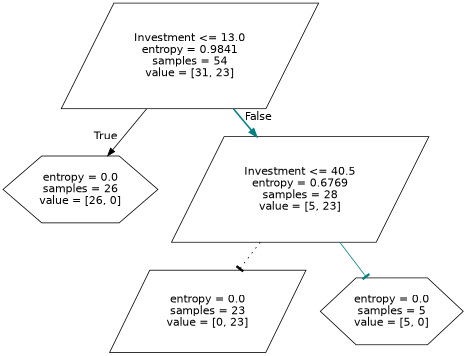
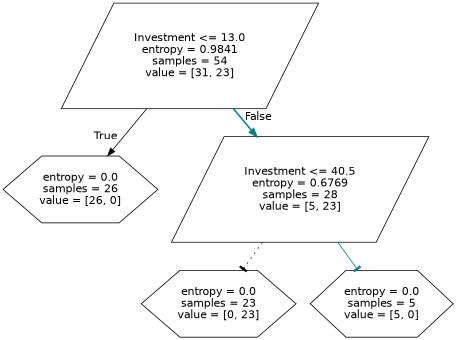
  digraph {
    fontname="DejaVu Sans"
    node [shape=parallelogram fontname="DejaVu Sans"]
    edge [color=black style=solid arrowhead=normal fontname="DejaVu Sans"]
    n1 [label="Investment <= 13.0\nentropy = 0.9841\nsamples = 54\nvalue = [31, 23]"]
    n2 [label="entropy = 0.0\nsamples = 26\nvalue = [26, 0]" shape=hexagon]
    n3 [label="Investment <= 40.5\nentropy = 0.6769\nsamples = 28\nvalue = [5, 23]"]
-   n4 [label="entropy = 0.0\nsamples = 23\nvalue = [0, 23]"]
+   n4 [label="entropy = 0.0\nsamples = 23\nvalue = [0, 23]" shape=hexagon]
    n5 [label="entropy = 0.0\nsamples = 5\nvalue = [5, 0]" shape=hexagon]
    n1 -> n2 [headlabel=True labelangle=45 labeldistance=2.5]
    n1 -> n3 [headlabel=False labelangle=-45 labeldistance=2.5 color=teal style=bold]
    n3 -> n4 [style=dotted arrowhead=tee]
    n3 -> n5 [color=teal arrowhead=tee]
  }
